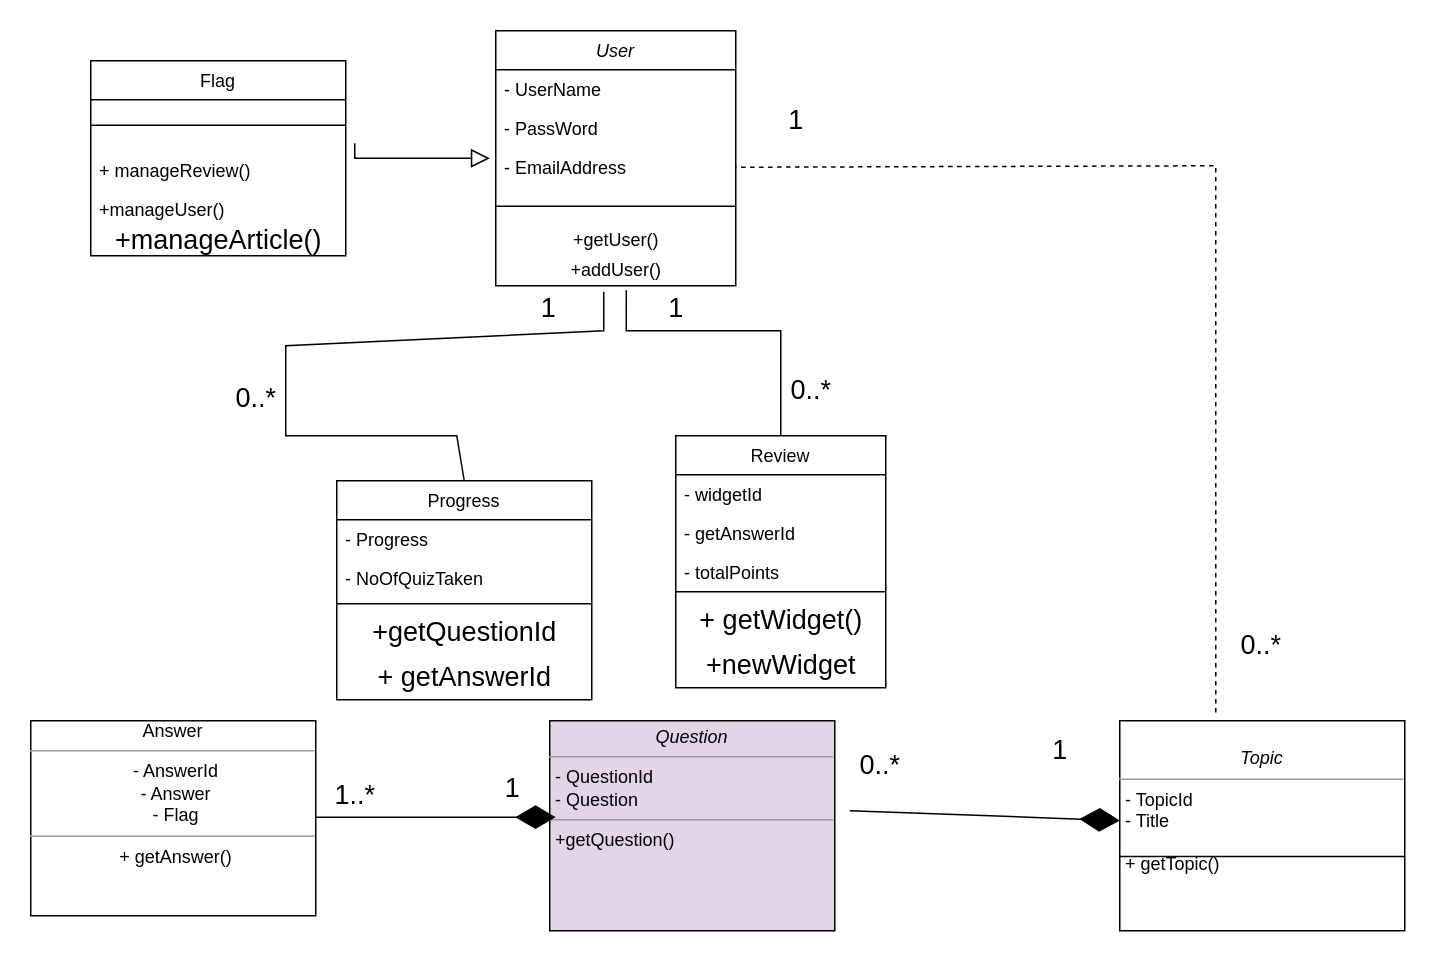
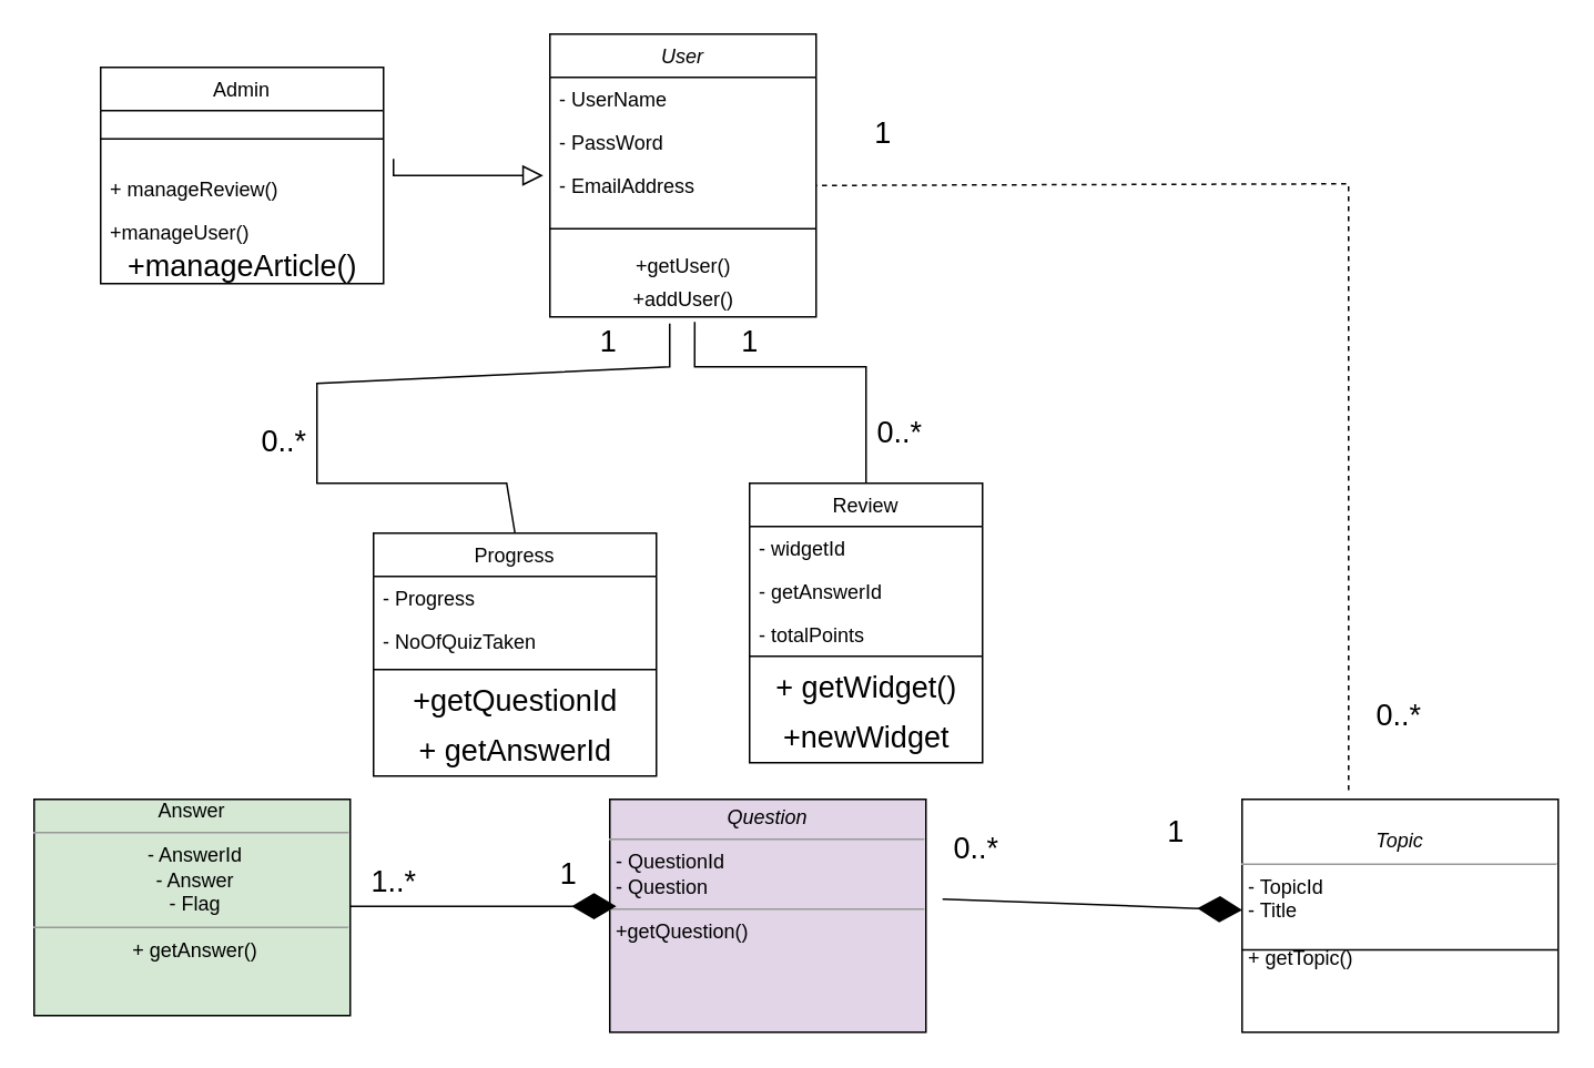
  <mxCell id="0" />
  <mxCell id="1" parent="0" />
  <mxCell id="2" value="User" style="swimlane;fontStyle=2;align=center;verticalAlign=top;childLayout=stackLayout;horizontal=1;startSize=26;horizontalStack=0;resizeParent=1;resizeLast=0;collapsible=1;marginBottom=0;rounded=0;shadow=0;strokeWidth=1;" parent="1" vertex="1"><mxGeometry x="330" y="20" width="160" height="170" as="geometry"><mxRectangle x="230" y="140" width="160" height="26" as="alternateBounds" /></mxGeometry></mxCell>
  <mxCell id="3" value="- UserName" style="text;align=left;verticalAlign=top;spacingLeft=4;spacingRight=4;overflow=hidden;rotatable=0;points=[[0,0.5],[1,0.5]];portConstraint=eastwest;" parent="2" vertex="1"><mxGeometry y="26" width="160" height="26" as="geometry" /></mxCell>
  <mxCell id="4" value="- PassWord" style="text;align=left;verticalAlign=top;spacingLeft=4;spacingRight=4;overflow=hidden;rotatable=0;points=[[0,0.5],[1,0.5]];portConstraint=eastwest;rounded=0;shadow=0;html=0;" parent="2" vertex="1"><mxGeometry y="52" width="160" height="26" as="geometry" /></mxCell>
  <mxCell id="5" value="- EmailAddress" style="text;align=left;verticalAlign=top;spacingLeft=4;spacingRight=4;overflow=hidden;rotatable=0;points=[[0,0.5],[1,0.5]];portConstraint=eastwest;rounded=0;shadow=0;html=0;" parent="2" vertex="1"><mxGeometry y="78" width="160" height="26" as="geometry" /></mxCell>
  <mxCell id="6" value="" style="line;html=1;strokeWidth=1;align=left;verticalAlign=middle;spacingTop=-1;spacingLeft=3;spacingRight=3;rotatable=0;labelPosition=right;points=[];portConstraint=eastwest;" parent="2" vertex="1"><mxGeometry y="104" width="160" height="26" as="geometry" /></mxCell>
  <mxCell id="7" value="+getUser()" style="text;html=1;align=center;verticalAlign=middle;resizable=0;points=[];autosize=1;strokeColor=none;fillColor=none;" vertex="1" parent="2"><mxGeometry y="130" width="160" height="20" as="geometry" /></mxCell>
  <mxCell id="8" value="+addUser()" style="text;html=1;align=center;verticalAlign=middle;resizable=0;points=[];autosize=1;strokeColor=none;fillColor=none;" vertex="1" parent="2"><mxGeometry y="150" width="160" height="20" as="geometry" /></mxCell>
  <mxCell id="9" value="Progress" style="swimlane;fontStyle=0;align=center;verticalAlign=top;childLayout=stackLayout;horizontal=1;startSize=26;horizontalStack=0;resizeParent=1;resizeLast=0;collapsible=1;marginBottom=0;rounded=0;shadow=0;strokeWidth=1;" parent="1" vertex="1"><mxGeometry x="224" y="320" width="170" height="146" as="geometry"><mxRectangle x="130" y="380" width="160" height="26" as="alternateBounds" /></mxGeometry></mxCell>
  <mxCell id="10" value="- Progress" style="text;align=left;verticalAlign=top;spacingLeft=4;spacingRight=4;overflow=hidden;rotatable=0;points=[[0,0.5],[1,0.5]];portConstraint=eastwest;" parent="9" vertex="1"><mxGeometry y="26" width="170" height="26" as="geometry" /></mxCell>
  <mxCell id="11" value="- NoOfQuizTaken" style="text;align=left;verticalAlign=top;spacingLeft=4;spacingRight=4;overflow=hidden;rotatable=0;points=[[0,0.5],[1,0.5]];portConstraint=eastwest;rounded=0;shadow=0;html=0;" parent="9" vertex="1"><mxGeometry y="52" width="170" height="26" as="geometry" /></mxCell>
  <mxCell id="12" value="" style="line;html=1;strokeWidth=1;align=left;verticalAlign=middle;spacingTop=-1;spacingLeft=3;spacingRight=3;rotatable=0;labelPosition=right;points=[];portConstraint=eastwest;" parent="9" vertex="1"><mxGeometry y="78" width="170" height="8" as="geometry" /></mxCell>
  <mxCell id="13" value="+getQuestionId" style="text;html=1;align=center;verticalAlign=middle;resizable=0;points=[];autosize=1;strokeColor=none;fillColor=none;fontSize=18;" vertex="1" parent="9"><mxGeometry y="86" width="170" height="30" as="geometry" /></mxCell>
  <mxCell id="14" value="+ getAnswerId" style="text;html=1;align=center;verticalAlign=middle;resizable=0;points=[];autosize=1;strokeColor=none;fillColor=none;fontSize=18;" vertex="1" parent="9"><mxGeometry y="116" width="170" height="30" as="geometry" /></mxCell>
  <mxCell id="15" value="Review" style="swimlane;fontStyle=0;childLayout=stackLayout;horizontal=1;startSize=26;fillColor=none;horizontalStack=0;resizeParent=1;resizeParentMax=0;resizeLast=0;collapsible=1;marginBottom=0;" vertex="1" parent="1"><mxGeometry x="450" y="290" width="140" height="168" as="geometry" /></mxCell>
  <mxCell id="16" value="- widgetId&#10;" style="text;strokeColor=none;fillColor=none;align=left;verticalAlign=top;spacingLeft=4;spacingRight=4;overflow=hidden;rotatable=0;points=[[0,0.5],[1,0.5]];portConstraint=eastwest;" vertex="1" parent="15"><mxGeometry y="26" width="140" height="26" as="geometry" /></mxCell>
  <mxCell id="17" value="- getAnswerId" style="text;strokeColor=none;fillColor=none;align=left;verticalAlign=top;spacingLeft=4;spacingRight=4;overflow=hidden;rotatable=0;points=[[0,0.5],[1,0.5]];portConstraint=eastwest;" vertex="1" parent="15"><mxGeometry y="52" width="140" height="26" as="geometry" /></mxCell>
  <mxCell id="18" value="- totalPoints" style="text;strokeColor=none;fillColor=none;align=left;verticalAlign=top;spacingLeft=4;spacingRight=4;overflow=hidden;rotatable=0;points=[[0,0.5],[1,0.5]];portConstraint=eastwest;" vertex="1" parent="15"><mxGeometry y="78" width="140" height="22" as="geometry" /></mxCell>
  <mxCell id="19" value="" style="line;html=1;strokeWidth=1;align=left;verticalAlign=middle;spacingTop=-1;spacingLeft=3;spacingRight=3;rotatable=0;labelPosition=right;points=[];portConstraint=eastwest;" vertex="1" parent="15"><mxGeometry y="100" width="140" height="8" as="geometry" /></mxCell>
  <mxCell id="20" value="+ getWidget()" style="text;html=1;align=center;verticalAlign=middle;resizable=0;points=[];autosize=1;strokeColor=none;fillColor=none;fontSize=18;" vertex="1" parent="15"><mxGeometry y="108" width="140" height="30" as="geometry" /></mxCell>
  <mxCell id="21" value="+newWidget" style="text;html=1;align=center;verticalAlign=middle;resizable=0;points=[];autosize=1;strokeColor=none;fillColor=none;fontSize=18;" vertex="1" parent="15"><mxGeometry y="138" width="140" height="30" as="geometry" /></mxCell>
- <mxCell id="22" value="Flag" style="swimlane;fontStyle=0;childLayout=stackLayout;horizontal=1;startSize=26;fillColor=none;horizontalStack=0;resizeParent=1;resizeParentMax=0;resizeLast=0;collapsible=1;marginBottom=0;" vertex="1" parent="1"><mxGeometry x="60" y="40" width="170" height="130" as="geometry" /></mxCell>
+ <mxCell id="22" value="Admin" style="swimlane;fontStyle=0;childLayout=stackLayout;horizontal=1;startSize=26;fillColor=none;horizontalStack=0;resizeParent=1;resizeParentMax=0;resizeLast=0;collapsible=1;marginBottom=0;" vertex="1" parent="1"><mxGeometry x="60" y="40" width="170" height="130" as="geometry" /></mxCell>
  <mxCell id="23" value="" style="line;html=1;strokeWidth=1;align=left;verticalAlign=middle;spacingTop=-1;spacingLeft=3;spacingRight=3;rotatable=0;labelPosition=right;points=[];portConstraint=eastwest;" vertex="1" parent="22"><mxGeometry y="26" width="170" height="34" as="geometry" /></mxCell>
  <mxCell id="24" value="+ manageReview()" style="text;strokeColor=none;fillColor=none;align=left;verticalAlign=top;spacingLeft=4;spacingRight=4;overflow=hidden;rotatable=0;points=[[0,0.5],[1,0.5]];portConstraint=eastwest;" vertex="1" parent="22"><mxGeometry y="60" width="170" height="26" as="geometry" /></mxCell>
  <mxCell id="25" value="+manageUser()&#10;" style="text;strokeColor=none;fillColor=none;align=left;verticalAlign=top;spacingLeft=4;spacingRight=4;overflow=hidden;rotatable=0;points=[[0,0.5],[1,0.5]];portConstraint=eastwest;" vertex="1" parent="22"><mxGeometry y="86" width="170" height="24" as="geometry" /></mxCell>
  <mxCell id="26" value="&lt;font style=&quot;font-size: 18px&quot;&gt;+manageArticle()&lt;br&gt;&lt;/font&gt;" style="text;html=1;align=center;verticalAlign=middle;resizable=0;points=[];autosize=1;strokeColor=none;fillColor=none;" vertex="1" parent="22"><mxGeometry y="110" width="170" height="20" as="geometry" /></mxCell>
  <mxCell id="27" value="" style="endArrow=block;endSize=10;endFill=0;shadow=0;strokeWidth=1;rounded=0;edgeStyle=elbowEdgeStyle;elbow=vertical;" edge="1" parent="1"><mxGeometry width="160" relative="1" as="geometry"><mxPoint x="236" y="95" as="sourcePoint" /><mxPoint x="326" y="105" as="targetPoint" /><Array as="points"><mxPoint x="236" y="105" /><mxPoint x="276" y="115" /></Array></mxGeometry></mxCell>
  <mxCell id="28" value="" style="endArrow=none;html=1;rounded=0;fontSize=18;exitX=0.5;exitY=0;exitDx=0;exitDy=0;entryX=0.45;entryY=1.2;entryDx=0;entryDy=0;entryPerimeter=0;" edge="1" parent="1" source="9"><mxGeometry width="50" height="50" relative="1" as="geometry"><mxPoint x="370" y="280" as="sourcePoint" /><mxPoint x="402" y="194" as="targetPoint" /><Array as="points"><mxPoint x="304" y="290" /><mxPoint x="190" y="290" /><mxPoint x="190" y="230" /><mxPoint x="402" y="220" /></Array></mxGeometry></mxCell>
  <mxCell id="29" value="0..*" style="text;html=1;align=center;verticalAlign=middle;resizable=0;points=[];autosize=1;strokeColor=none;fillColor=none;fontSize=18;" vertex="1" parent="1"><mxGeometry x="150" y="250" width="40" height="30" as="geometry" /></mxCell>
  <mxCell id="30" value="1" style="text;html=1;align=center;verticalAlign=middle;resizable=0;points=[];autosize=1;strokeColor=none;fillColor=none;fontSize=18;" vertex="1" parent="1"><mxGeometry x="350" y="190" width="30" height="30" as="geometry" /></mxCell>
  <mxCell id="31" value="" style="endArrow=none;html=1;rounded=0;fontSize=18;entryX=0.544;entryY=1.15;entryDx=0;entryDy=0;entryPerimeter=0;exitX=0.5;exitY=0;exitDx=0;exitDy=0;" edge="1" parent="1" source="15"><mxGeometry width="50" height="50" relative="1" as="geometry"><mxPoint x="370" y="280" as="sourcePoint" /><mxPoint x="417.04" y="193" as="targetPoint" /><Array as="points"><mxPoint x="520" y="220" /><mxPoint x="417" y="220" /></Array></mxGeometry></mxCell>
  <mxCell id="32" value="1" style="text;html=1;align=center;verticalAlign=middle;resizable=0;points=[];autosize=1;strokeColor=none;fillColor=none;fontSize=18;" vertex="1" parent="1"><mxGeometry x="435" y="190" width="30" height="30" as="geometry" /></mxCell>
  <mxCell id="33" value="0..*" style="text;html=1;align=center;verticalAlign=middle;resizable=0;points=[];autosize=1;strokeColor=none;fillColor=none;fontSize=18;" vertex="1" parent="1"><mxGeometry x="520" y="245" width="40" height="30" as="geometry" /></mxCell>
- <mxCell id="34" value="&lt;div align=&quot;center&quot;&gt;Answer&lt;br&gt;&lt;/div&gt;&lt;hr size=&quot;1&quot; align=&quot;center&quot;&gt;&lt;p style=&quot;margin: 0px ; margin-left: 4px&quot; align=&quot;center&quot;&gt;- AnswerId&lt;br&gt;- Answer&lt;/p&gt;&lt;p style=&quot;margin: 0px ; margin-left: 4px&quot; align=&quot;center&quot;&gt;- Flag&lt;br&gt;&lt;/p&gt;&lt;hr size=&quot;1&quot; align=&quot;center&quot;&gt;&lt;p style=&quot;margin: 0px ; margin-left: 4px&quot; align=&quot;center&quot;&gt;+ getAnswer()&lt;br&gt;&lt;/p&gt;" style="verticalAlign=top;align=center;overflow=fill;fontSize=12;fontFamily=Helvetica;html=1;" vertex="1" parent="1"><mxGeometry x="20" y="480" width="190" height="130" as="geometry" /></mxCell>
+ <mxCell id="34" value="&lt;div align=&quot;center&quot;&gt;Answer&lt;br&gt;&lt;/div&gt;&lt;hr size=&quot;1&quot; align=&quot;center&quot;&gt;&lt;p style=&quot;margin: 0px ; margin-left: 4px&quot; align=&quot;center&quot;&gt;- AnswerId&lt;br&gt;- Answer&lt;/p&gt;&lt;p style=&quot;margin: 0px ; margin-left: 4px&quot; align=&quot;center&quot;&gt;- Flag&lt;br&gt;&lt;/p&gt;&lt;hr size=&quot;1&quot; align=&quot;center&quot;&gt;&lt;p style=&quot;margin: 0px ; margin-left: 4px&quot; align=&quot;center&quot;&gt;+ getAnswer()&lt;br&gt;&lt;/p&gt;" style="verticalAlign=top;align=center;overflow=fill;fontSize=12;fontFamily=Helvetica;html=1;fillColor=#d5e8d4;" vertex="1" parent="1"><mxGeometry x="20" y="480" width="190" height="130" as="geometry" /></mxCell>
  <mxCell id="35" value="&lt;p style=&quot;margin: 0px ; margin-top: 4px ; text-align: center&quot;&gt;&lt;i&gt;Question&lt;/i&gt;&lt;br&gt;&lt;/p&gt;&lt;hr size=&quot;1&quot;&gt;&lt;p style=&quot;margin: 0px ; margin-left: 4px&quot;&gt;- QuestionId&lt;br&gt;- Question&lt;br&gt;&lt;/p&gt;&lt;hr size=&quot;1&quot;&gt;&lt;p style=&quot;margin: 0px ; margin-left: 4px&quot;&gt;+getQuestion()&lt;br&gt;&lt;/p&gt;" style="verticalAlign=top;align=left;overflow=fill;fontSize=12;fontFamily=Helvetica;html=1;fillColor=#e1d5e7;" vertex="1" parent="1"><mxGeometry x="366" y="480" width="190" height="140" as="geometry" /></mxCell>
  <mxCell id="36" value="" style="endArrow=diamondThin;endFill=1;endSize=24;html=1;rounded=0;fontSize=18;" edge="1" parent="1"><mxGeometry width="160" relative="1" as="geometry"><mxPoint x="210" y="544.29" as="sourcePoint" /><mxPoint x="370" y="544.29" as="targetPoint" /></mxGeometry></mxCell>
  <mxCell id="37" value="1..*" style="text;html=1;align=center;verticalAlign=middle;resizable=0;points=[];autosize=1;strokeColor=none;fillColor=none;fontSize=18;" vertex="1" parent="1"><mxGeometry x="216" y="515" width="40" height="30" as="geometry" /></mxCell>
  <mxCell id="38" value="1" style="text;html=1;align=center;verticalAlign=middle;resizable=0;points=[];autosize=1;strokeColor=none;fillColor=none;fontSize=18;" vertex="1" parent="1"><mxGeometry x="326" y="510" width="30" height="30" as="geometry" /></mxCell>
  <mxCell id="39" value="" style="endArrow=diamondThin;endFill=1;endSize=24;html=1;rounded=0;fontSize=18;" edge="1" parent="1" target="40"><mxGeometry width="160" relative="1" as="geometry"><mxPoint x="566" y="540" as="sourcePoint" /><mxPoint x="726" y="540" as="targetPoint" /></mxGeometry></mxCell>
  <mxCell id="40" value="&lt;span style=&quot;white-space: pre&quot;&gt;&#09;&lt;/span&gt;&lt;p style=&quot;margin: 0px ; margin-top: 4px ; text-align: center&quot;&gt;&lt;i&gt;Topic&lt;/i&gt;&lt;br&gt;&lt;/p&gt;&lt;hr size=&quot;1&quot;&gt;&lt;p style=&quot;margin: 0px ; margin-left: 4px&quot;&gt;- TopicId&lt;br&gt;- Title&lt;/p&gt;&lt;p style=&quot;margin: 0px ; margin-left: 4px&quot;&gt;&lt;br&gt;&lt;/p&gt;&lt;p style=&quot;margin: 0px ; margin-left: 4px&quot;&gt;+ getTopic()&lt;br&gt;&lt;/p&gt;" style="verticalAlign=top;align=left;overflow=fill;fontSize=12;fontFamily=Helvetica;html=1;" vertex="1" parent="1"><mxGeometry x="746" y="480" width="190" height="140" as="geometry" /></mxCell>
  <mxCell id="41" value="" style="line;strokeWidth=1;fillColor=none;align=left;verticalAlign=middle;spacingTop=-1;spacingLeft=3;spacingRight=3;rotatable=0;labelPosition=right;points=[];portConstraint=eastwest;fontSize=18;" vertex="1" parent="1"><mxGeometry x="746" y="531" width="190" height="79" as="geometry" /></mxCell>
  <mxCell id="42" value="0..*" style="text;html=1;align=center;verticalAlign=middle;resizable=0;points=[];autosize=1;strokeColor=none;fillColor=none;fontSize=18;" vertex="1" parent="1"><mxGeometry x="566" y="495" width="40" height="30" as="geometry" /></mxCell>
  <mxCell id="43" value="1" style="text;html=1;align=center;verticalAlign=middle;resizable=0;points=[];autosize=1;strokeColor=none;fillColor=none;fontSize=18;" vertex="1" parent="1"><mxGeometry x="691" y="485" width="30" height="30" as="geometry" /></mxCell>
  <mxCell id="44" value="" style="endArrow=none;html=1;rounded=0;fontSize=18;entryX=1;entryY=0.5;entryDx=0;entryDy=0;exitX=0.337;exitY=-0.039;exitDx=0;exitDy=0;exitPerimeter=0;dashed=1;" edge="1" parent="1" source="40" target="5"><mxGeometry width="50" height="50" relative="1" as="geometry"><mxPoint x="810" y="70" as="sourcePoint" /><mxPoint x="700" y="410" as="targetPoint" /><Array as="points"><mxPoint x="810" y="110" /></Array></mxGeometry></mxCell>
  <mxCell id="45" value="1" style="text;html=1;align=center;verticalAlign=middle;resizable=0;points=[];autosize=1;strokeColor=none;fillColor=none;fontSize=18;" vertex="1" parent="1"><mxGeometry x="515" y="65" width="30" height="30" as="geometry" /></mxCell>
  <mxCell id="46" value="0..*" style="text;html=1;align=center;verticalAlign=middle;resizable=0;points=[];autosize=1;strokeColor=none;fillColor=none;fontSize=18;" vertex="1" parent="1"><mxGeometry x="820" y="415" width="40" height="30" as="geometry" /></mxCell>
